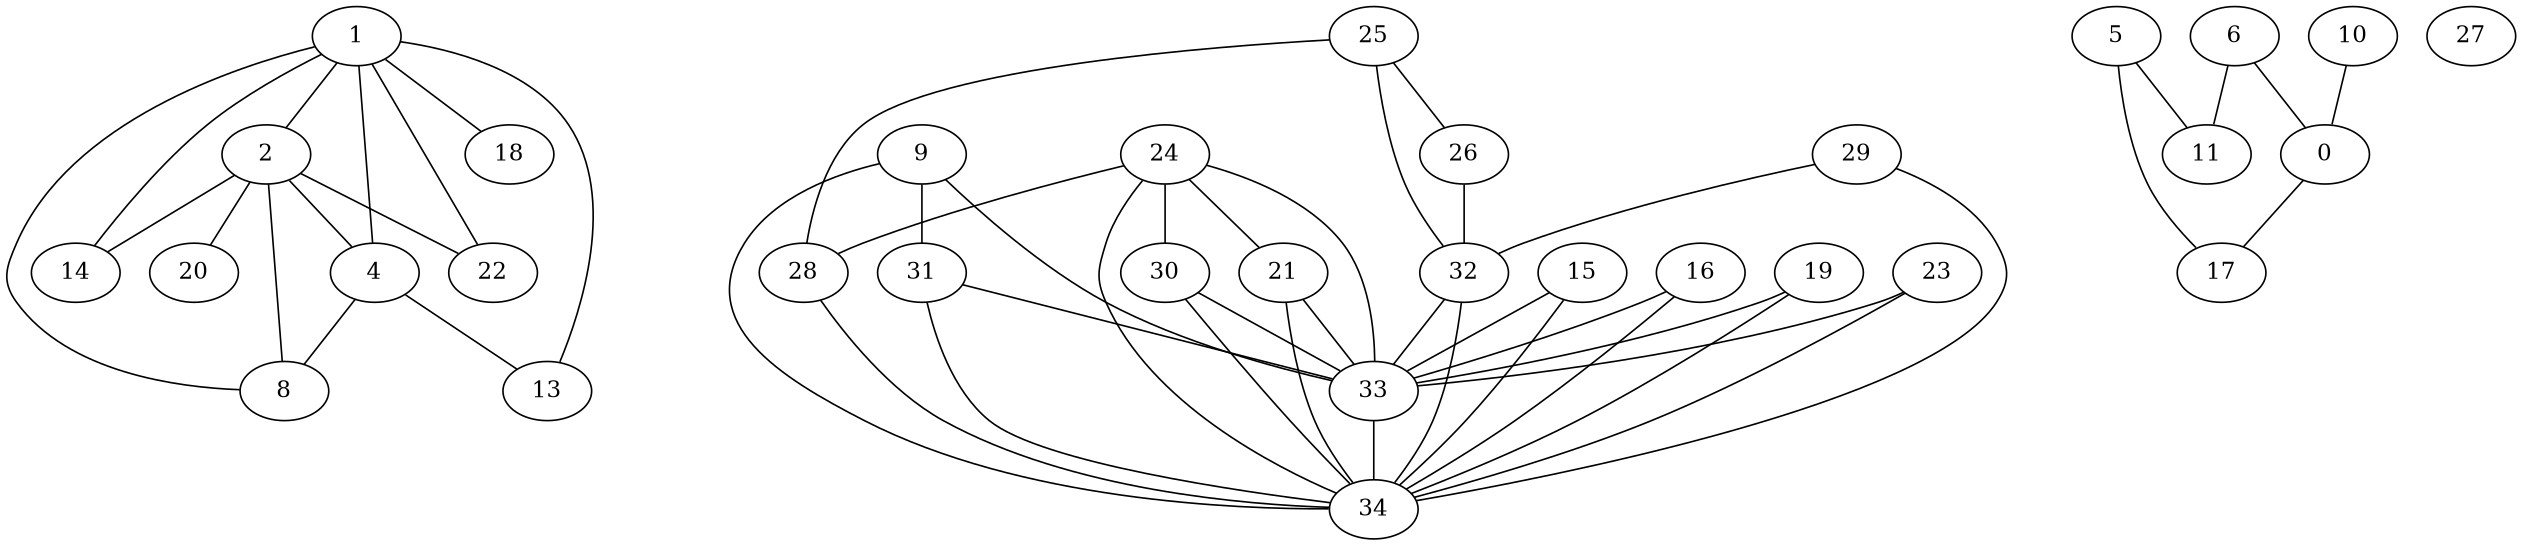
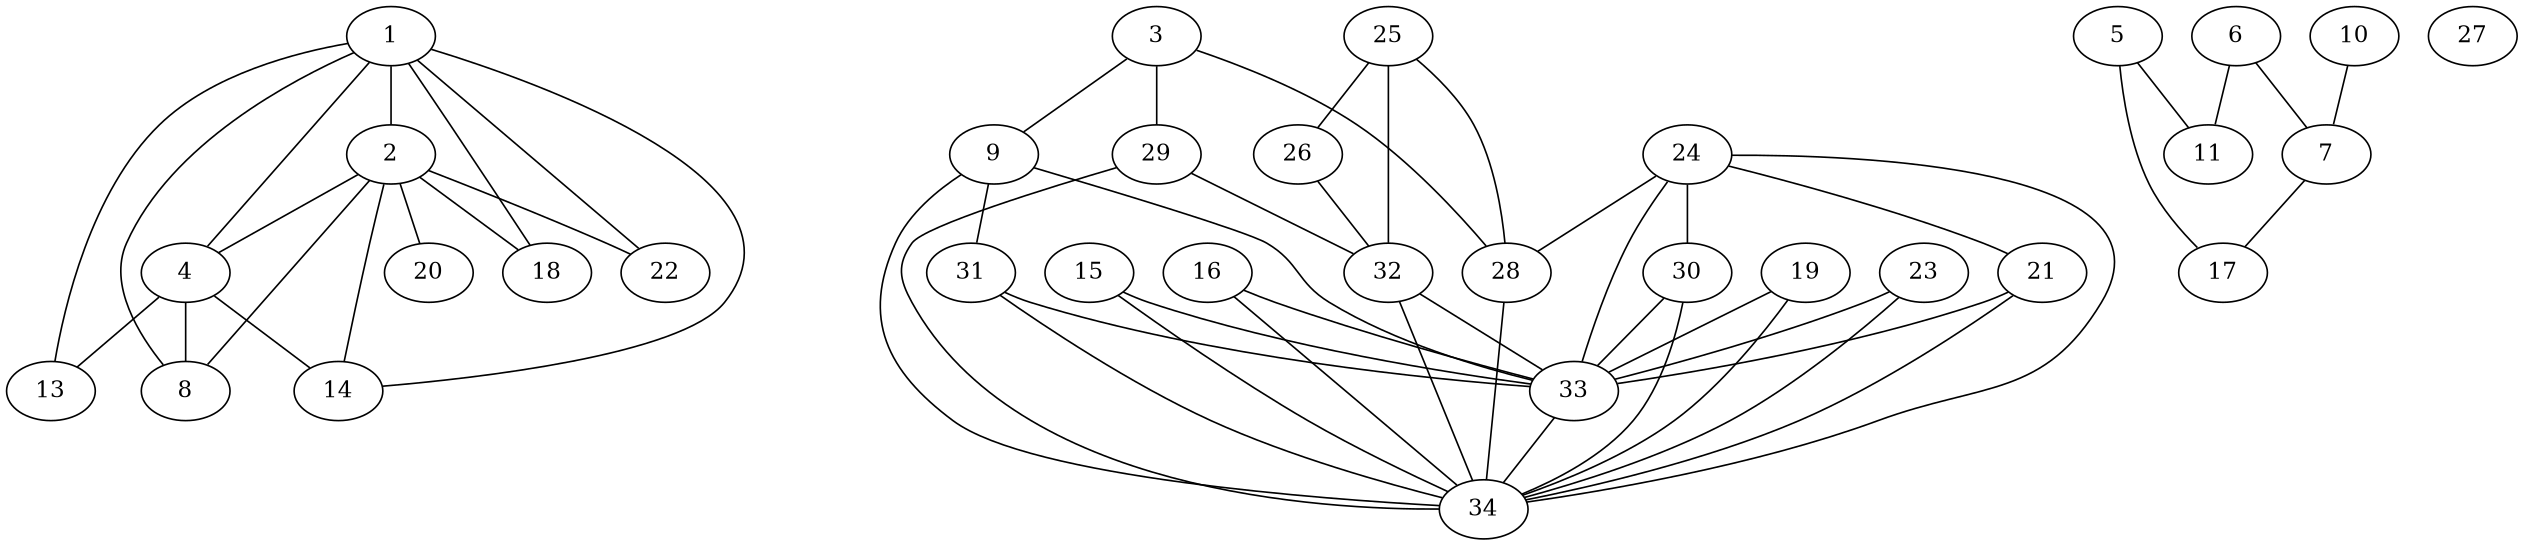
  strict graph {
    fontname="DejaVu Serif"
    node [club=Officer fontname="DejaVu Serif"]
    edge [fontname="DejaVu Serif"]
    1 [club="Mr. Hi"]
    2 [club="Mr. Hi"]
    4 [club="Mr. Hi"]
    8 [club="Mr. Hi"]
    13 [club="Mr. Hi"]
    14 [club="Mr. Hi"]
    18 [club="Mr. Hi"]
    22 [club="Mr. Hi"]
    20 [club="Mr. Hi"]
+   3 [club="Mr. Hi"]
    9 [club="Mr. Hi"]
    28
    29
    31
    33
    34
    32
    5 [club="Mr. Hi"]
    11 [club="Mr. Hi"]
    17 [club="Mr. Hi"]
-   7 [club="Mr. Hi" label=0]
+   7 [club="Mr. Hi"]
    6 [club="Mr. Hi"]
    10
    15
    16
    19
    21
    23
    24
    30
    25
    26
    27
    1 -- 2
    1 -- 4
    1 -- 8
    1 -- 13
    1 -- 14
    1 -- 18
    1 -- 22
    2 -- 4
    2 -- 8
    2 -- 14
+   2 -- 18
    2 -- 22
    2 -- 20
    4 -- 8
    4 -- 13
+   4 -- 14
+   3 -- 9
+   3 -- 28
+   3 -- 29
    9 -- 31
    9 -- 33
    9 -- 34
    28 -- 34
    29 -- 34
    29 -- 32
    31 -- 33
    31 -- 34
    33 -- 34
    32 -- 33
    32 -- 34
    5 -- 11
    5 -- 17
    7 -- 17
    6 -- 11
    6 -- 7
    10 -- 7
    15 -- 33
    15 -- 34
    16 -- 33
    16 -- 34
    19 -- 33
    19 -- 34
    21 -- 33
    21 -- 34
    23 -- 33
    23 -- 34
    24 -- 28
    24 -- 33
    24 -- 34
    24 -- 21
    24 -- 30
    30 -- 33
    30 -- 34
    25 -- 28
    25 -- 32
    25 -- 26
    26 -- 32
  }
